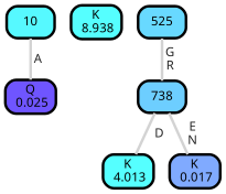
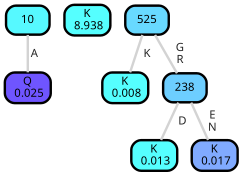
  graph {
    fontname="Noto Sans"
    ranksep="0 equally"
    splines=straight
    node [color=black fillcolor="#55ffff" fontcolor=black fontname="Noto Sans" penwidth=3 shape=box style="filled, rounded"]
    edge [color=lightgray fontcolor=grey14 fontname="Noto Sans" fontweight=bold penwidth=3]
    n1 [fillcolor="#6f55ff" label="Q\n 0.025"]
    n2 [fillcolor="#56f9ff" label=10]
    n3 [label="K\n 8.938"]
    n4 [fillcolor="#68d9ff" label=525]
-   n6 [fillcolor="#6dceff" label=738]
-   n7 [label="K\n 4.013"]
+   n5 [label="K\n 0.008"]
+   n6 [fillcolor="#6dceff" label=238]
+   n7 [label="K\n 0.013"]
    n8 [fillcolor="#80aaff" label="K\n 0.017"]
    subgraph sub_1 {
      rank=same
    }
    n2 -- n1 [label=" A"]
+   n4 -- n5 [label=" K"]
    n4 -- n6 [label=" G\n R"]
    n6 -- n7 [label=" D"]
    n6 -- n8 [label=" E\n N"]
  }
